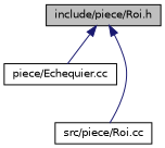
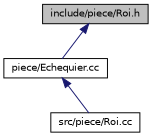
  digraph {
    node [color=black fillcolor=white fontname=Helvetica fontsize=10 shape=record style=filled]
    edge [color=midnightblue dir=back fontname=Helvetica fontsize=10 labelfontname=Helvetica labelfontsize=10 style=solid]
    n1 [fillcolor=grey75 fontcolor=black height=0.2 label="include/piece/Roi.h" width=0.4]
    n2 [height=0.2 label="piece/Echequier.cc" width=0.4]
    n3 [height=0.2 label="src/piece/Roi.cc" width=0.4]
    n1 -> n2
-   n1 -> n3
+   n2 -> n3
  }
